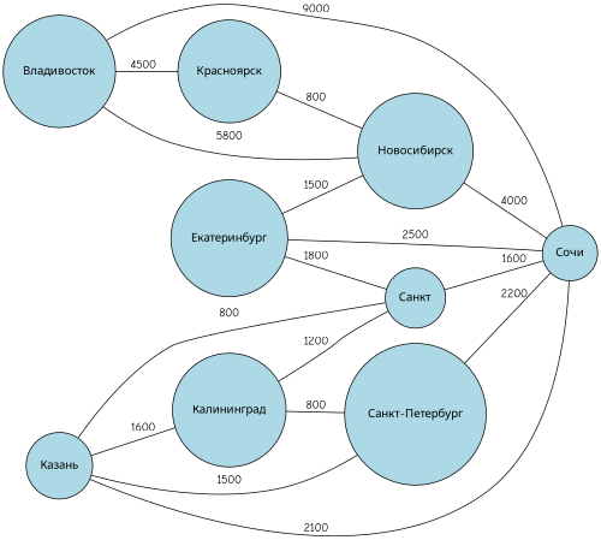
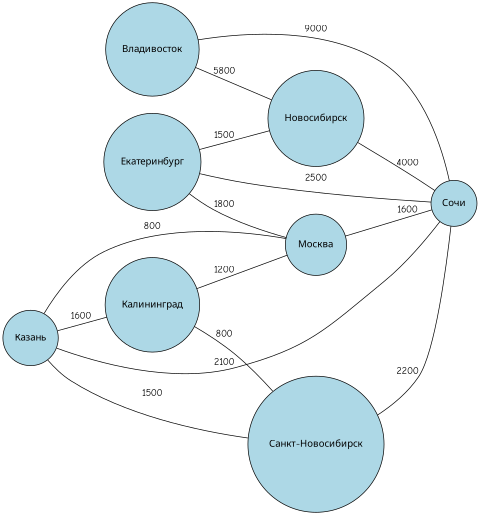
  graph {
    fontname="Comic Neue"
    rankdir=LR
    node [fillcolor=lightblue fontname="Comic Neue" shape=circle style=filled]
    edge [fontname="Comic Neue"]
    "Владивосток"
-   "Красноярск"
    "Новосибирск"
    "Сочи"
    "Екатеринбург"
-   "Москва" [label="Санкт"]
+   "Москва"
    "Казань"
    "Калининград"
-   "Санкт-Петербург"
-   "Владивосток" -- "Красноярск" [label=4500]
+   "Санкт-Петербург" [label="Санкт-Новосибирск"]
    "Владивосток" -- "Новосибирск" [label=5800]
    "Владивосток" -- "Сочи" [label=9000]
-   "Красноярск" -- "Новосибирск" [label=800]
    "Новосибирск" -- "Сочи" [label=4000]
    "Екатеринбург" -- "Новосибирск" [label=1500]
    "Екатеринбург" -- "Сочи" [label=2500]
    "Екатеринбург" -- "Москва" [label=1800]
    "Москва" -- "Сочи" [label=1600]
    "Казань" -- "Сочи" [label=2100]
    "Казань" -- "Москва" [label=800]
    "Казань" -- "Калининград" [label=1600]
    "Казань" -- "Санкт-Петербург" [label=1500]
    "Калининград" -- "Москва" [label=1200]
    "Калининград" -- "Санкт-Петербург" [label=800]
    "Санкт-Петербург" -- "Сочи" [label=2200]
  }
